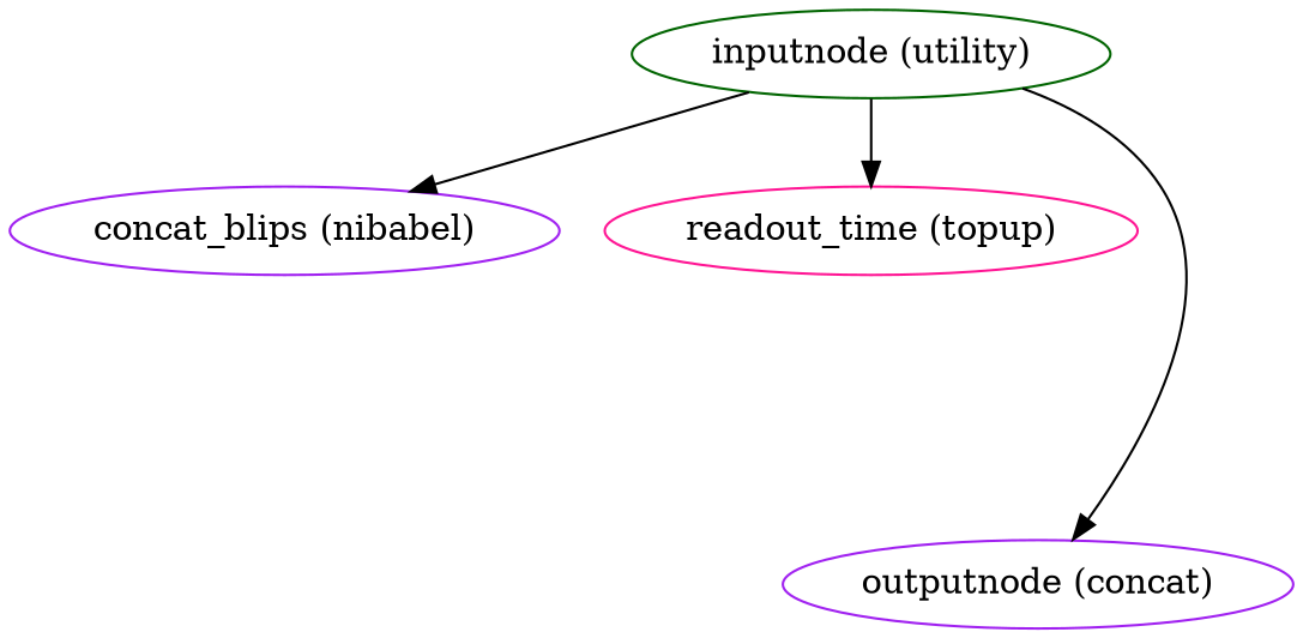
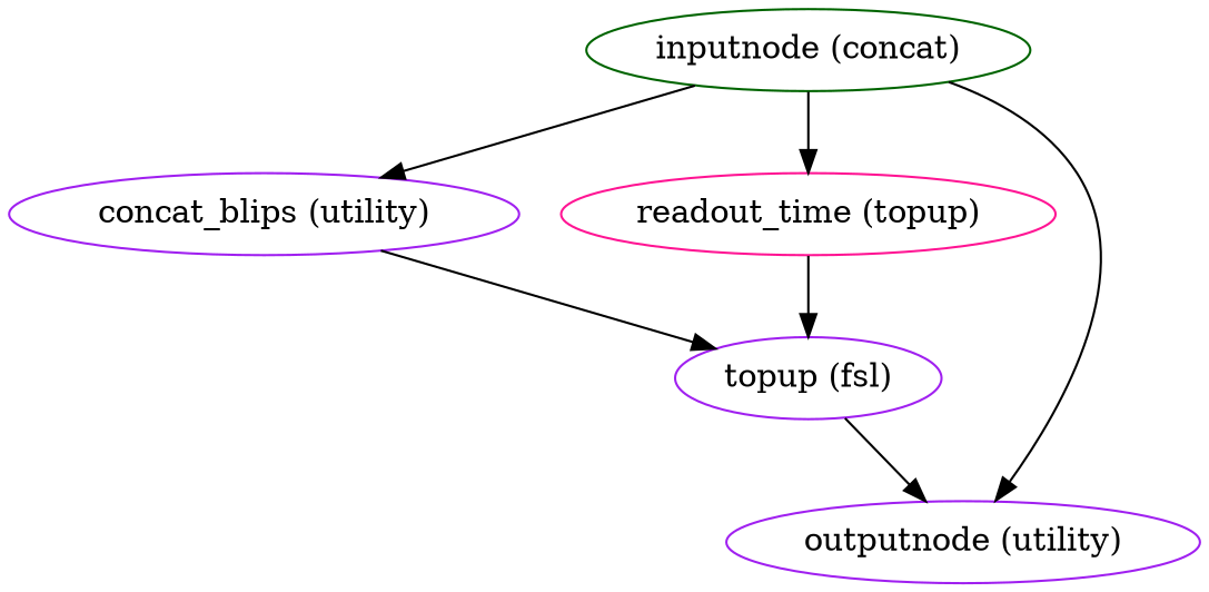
  strict digraph {
    node [color=purple]
-   "inputnode (utility)" [color=darkgreen]
-   "concat_blips (nibabel)"
+   "inputnode (utility)" [color=darkgreen label="inputnode (concat)"]
+   "concat_blips (nibabel)" [label="concat_blips (utility)"]
    n3 [color=deeppink label="readout_time (topup)"]
-   "outputnode (utility)" [label="outputnode (concat)"]
+   "outputnode (utility)"
+   "topup (fsl)"
    "inputnode (utility)" -> "concat_blips (nibabel)"
    "inputnode (utility)" -> n3
    "inputnode (utility)" -> "outputnode (utility)"
+   "concat_blips (nibabel)" -> "topup (fsl)"
+   n3 -> "topup (fsl)"
+   "topup (fsl)" -> "outputnode (utility)"
  }
